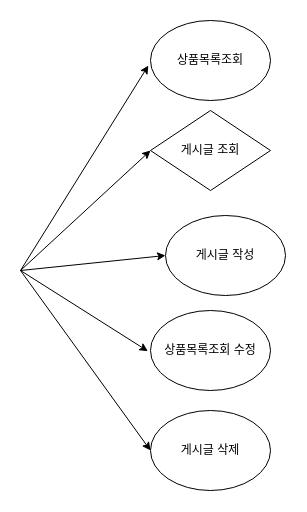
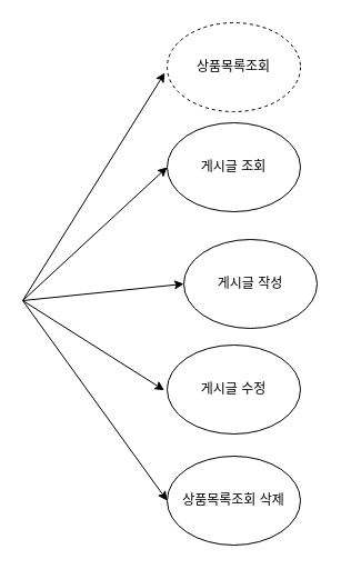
  <mxCell id="0" />
  <mxCell id="1" parent="0" />
- <mxCell id="2" value="상품목록조회" style="ellipse;whiteSpace=wrap;html=1;" vertex="1" parent="1"><mxGeometry x="150" y="20" width="120" height="80" as="geometry" /></mxCell>
+ <mxCell id="2" value="상품목록조회" style="ellipse;whiteSpace=wrap;html=1;dashed=1;" vertex="1" parent="1"><mxGeometry x="150" y="20" width="120" height="80" as="geometry" /></mxCell>
  <mxCell id="3" value="게시글 작성" style="ellipse;whiteSpace=wrap;html=1;" vertex="1" parent="1"><mxGeometry x="165" y="215" width="120" height="80" as="geometry" /></mxCell>
- <mxCell id="4" value="게시글 조회" style="rhombus;whiteSpace=wrap;html=1;" vertex="1" parent="1"><mxGeometry x="150" y="110" width="120" height="80" as="geometry" /></mxCell>
- <mxCell id="5" value="상품목록조회 수정" style="ellipse;whiteSpace=wrap;html=1;" vertex="1" parent="1"><mxGeometry x="150" y="310" width="120" height="80" as="geometry" /></mxCell>
- <mxCell id="6" value="게시글 삭제" style="ellipse;whiteSpace=wrap;html=1;" vertex="1" parent="1"><mxGeometry x="150" y="410" width="120" height="80" as="geometry" /></mxCell>
+ <mxCell id="4" value="게시글 조회" style="ellipse;whiteSpace=wrap;html=1;" vertex="1" parent="1"><mxGeometry x="150" y="110" width="120" height="80" as="geometry" /></mxCell>
+ <mxCell id="5" value="게시글 수정" style="ellipse;whiteSpace=wrap;html=1;" vertex="1" parent="1"><mxGeometry x="150" y="310" width="120" height="80" as="geometry" /></mxCell>
+ <mxCell id="6" value="상품목록조회 삭제" style="ellipse;whiteSpace=wrap;html=1;" vertex="1" parent="1"><mxGeometry x="150" y="410" width="120" height="80" as="geometry" /></mxCell>
  <mxCell id="7" value="" style="endArrow=classic;html=1;rounded=0;entryX=-0.018;entryY=0.563;entryDx=0;entryDy=0;entryPerimeter=0;" edge="1" parent="1" target="2"><mxGeometry width="50" height="50" relative="1" as="geometry"><mxPoint x="20" y="270" as="sourcePoint" /><mxPoint x="140" y="150" as="targetPoint" /></mxGeometry></mxCell>
  <mxCell id="8" value="" style="endArrow=classic;html=1;rounded=0;entryX=0;entryY=0.5;entryDx=0;entryDy=0;" edge="1" parent="1" target="3"><mxGeometry width="50" height="50" relative="1" as="geometry"><mxPoint x="20" y="270" as="sourcePoint" /><mxPoint x="70" y="220" as="targetPoint" /></mxGeometry></mxCell>
  <mxCell id="9" value="" style="endArrow=classic;html=1;rounded=0;entryX=-0.022;entryY=0.508;entryDx=0;entryDy=0;entryPerimeter=0;" edge="1" parent="1" target="5"><mxGeometry width="50" height="50" relative="1" as="geometry"><mxPoint x="20" y="270" as="sourcePoint" /><mxPoint x="160" y="260" as="targetPoint" /></mxGeometry></mxCell>
  <mxCell id="10" value="" style="endArrow=classic;html=1;rounded=0;entryX=0;entryY=0.5;entryDx=0;entryDy=0;" edge="1" parent="1" target="6"><mxGeometry width="50" height="50" relative="1" as="geometry"><mxPoint x="20" y="270" as="sourcePoint" /><mxPoint x="157.36" y="360.64" as="targetPoint" /></mxGeometry></mxCell>
  <mxCell id="11" value="" style="endArrow=classic;html=1;rounded=0;entryX=0;entryY=0.5;entryDx=0;entryDy=0;" edge="1" parent="1" target="4"><mxGeometry width="50" height="50" relative="1" as="geometry"><mxPoint x="20" y="270" as="sourcePoint" /><mxPoint x="157.84" y="75.04" as="targetPoint" /></mxGeometry></mxCell>
